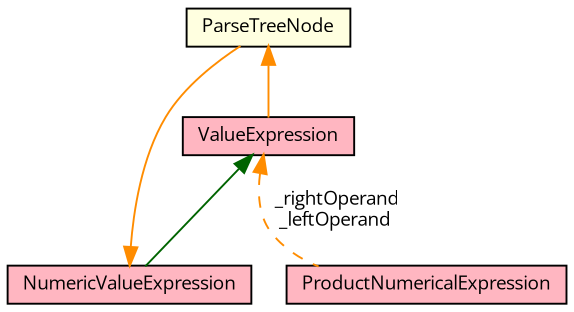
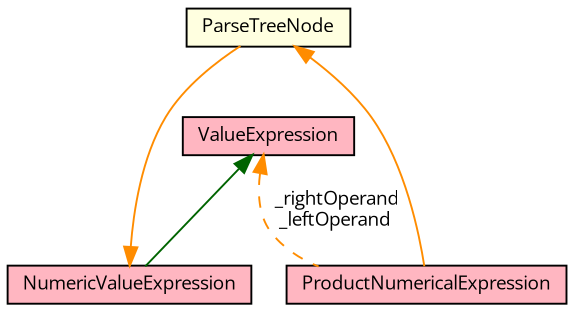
  digraph {
    fontname="Open Sans"
    node [color=black fillcolor=lightpink fontname="Open Sans" fontsize=10 shape=record style=filled]
    edge [color=darkorange dir=back fontname="Open Sans" fontsize=10 labelfontname=Helvetica labelfontsize=10 style=solid]
    n1 [fontcolor=black height=0.2 label=ProductNumericalExpression width=0.4]
    n2 [height=0.2 label=NumericValueExpression width=0.4]
    n3 [fillcolor=lightyellow height=0.2 label=ParseTreeNode width=0.4]
    n4 [height=0.2 label=ValueExpression width=0.4]
    n2 -> n3
-   n3 -> n4
+   n3 -> n1
    n4 -> n1 [label=" _rightOperand\n_leftOperand" style=dashed]
    n4 -> n2 [color=darkgreen]
  }
